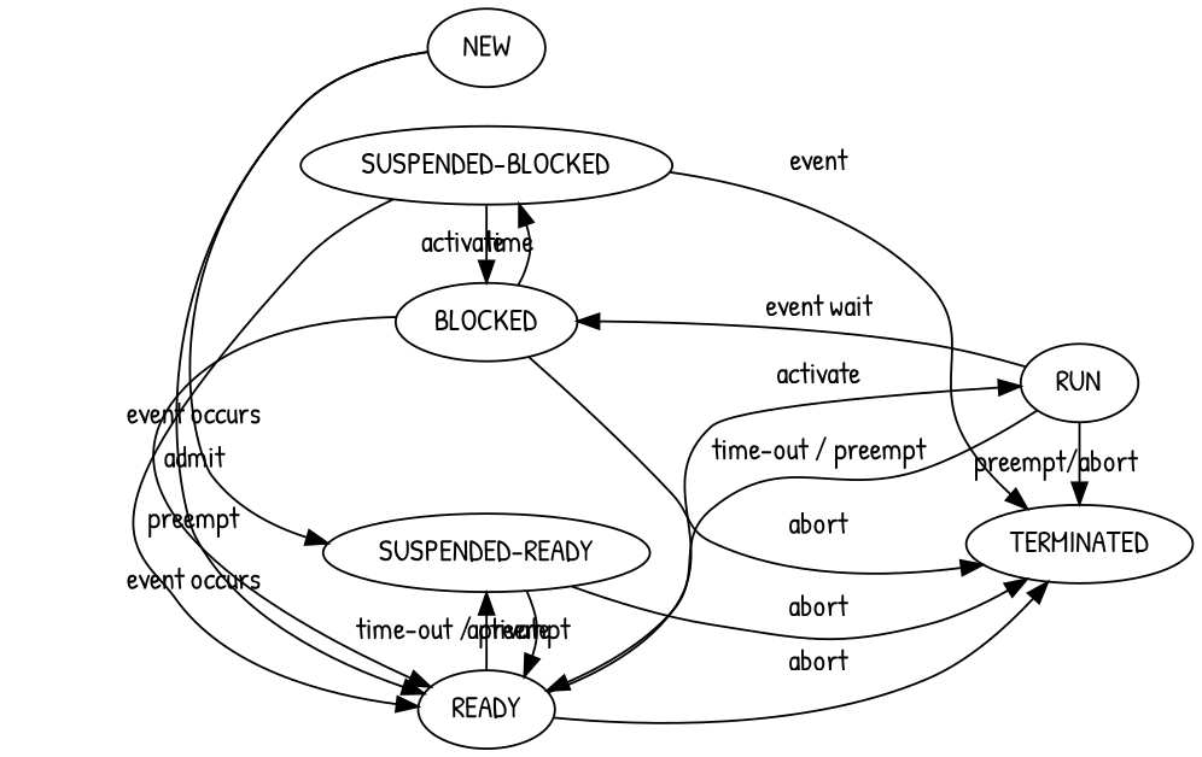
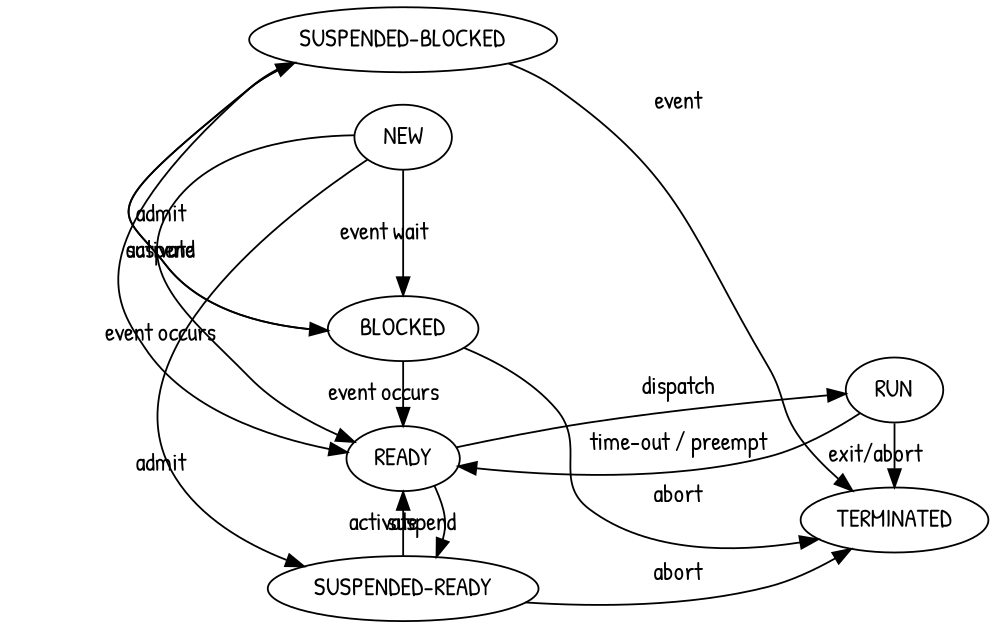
  digraph {
    fontname="Patrick Hand"
    rankdir=LR
    node [fontname="Patrick Hand"]
    edge [fontname="Patrick Hand"]
    n1 [label="SUSPENDED-READY"]
    NEW
    READY
    RUN
    TERMINATED
    BLOCKED
    n7 [label="SUSPENDED-BLOCKED"]
    subgraph sub_1 {
      rank=same
      n1
      NEW
      READY
    }
    subgraph sub_2 {
      rank=same
      RUN
      TERMINATED
    }
    subgraph sub_3 {
      rank=same
      READY
      BLOCKED
    }
    subgraph sub_4 {
      rank=same
      n1
      n7
    }
    n1 -> READY [label=activate]
    n1 -> TERMINATED [label=abort]
    NEW -> n1 [label=admit]
-   NEW -> READY [label=preempt]
-   READY -> n1 [label="time-out / preempt"]
-   READY -> RUN [label=activate]
-   READY -> TERMINATED [label=abort]
+   NEW -> READY [label=admit]
+   READY -> n1 [label=suspend]
+   READY -> RUN [label=dispatch]
    RUN -> READY [label="time-out / preempt"]
-   RUN -> TERMINATED [label="preempt/abort"]
-   RUN -> BLOCKED [label="event wait"]
+   RUN -> TERMINATED [label="exit/abort"]
+   NEW -> BLOCKED [label="event wait"]
    BLOCKED -> READY [label="event occurs"]
    BLOCKED -> TERMINATED [label=abort]
-   BLOCKED -> n7 [label=time]
+   BLOCKED -> n7 [label=suspend]
    n7 -> READY [label="event occurs"]
    n7 -> TERMINATED [label=event]
    n7 -> BLOCKED [label=activate]
  }
